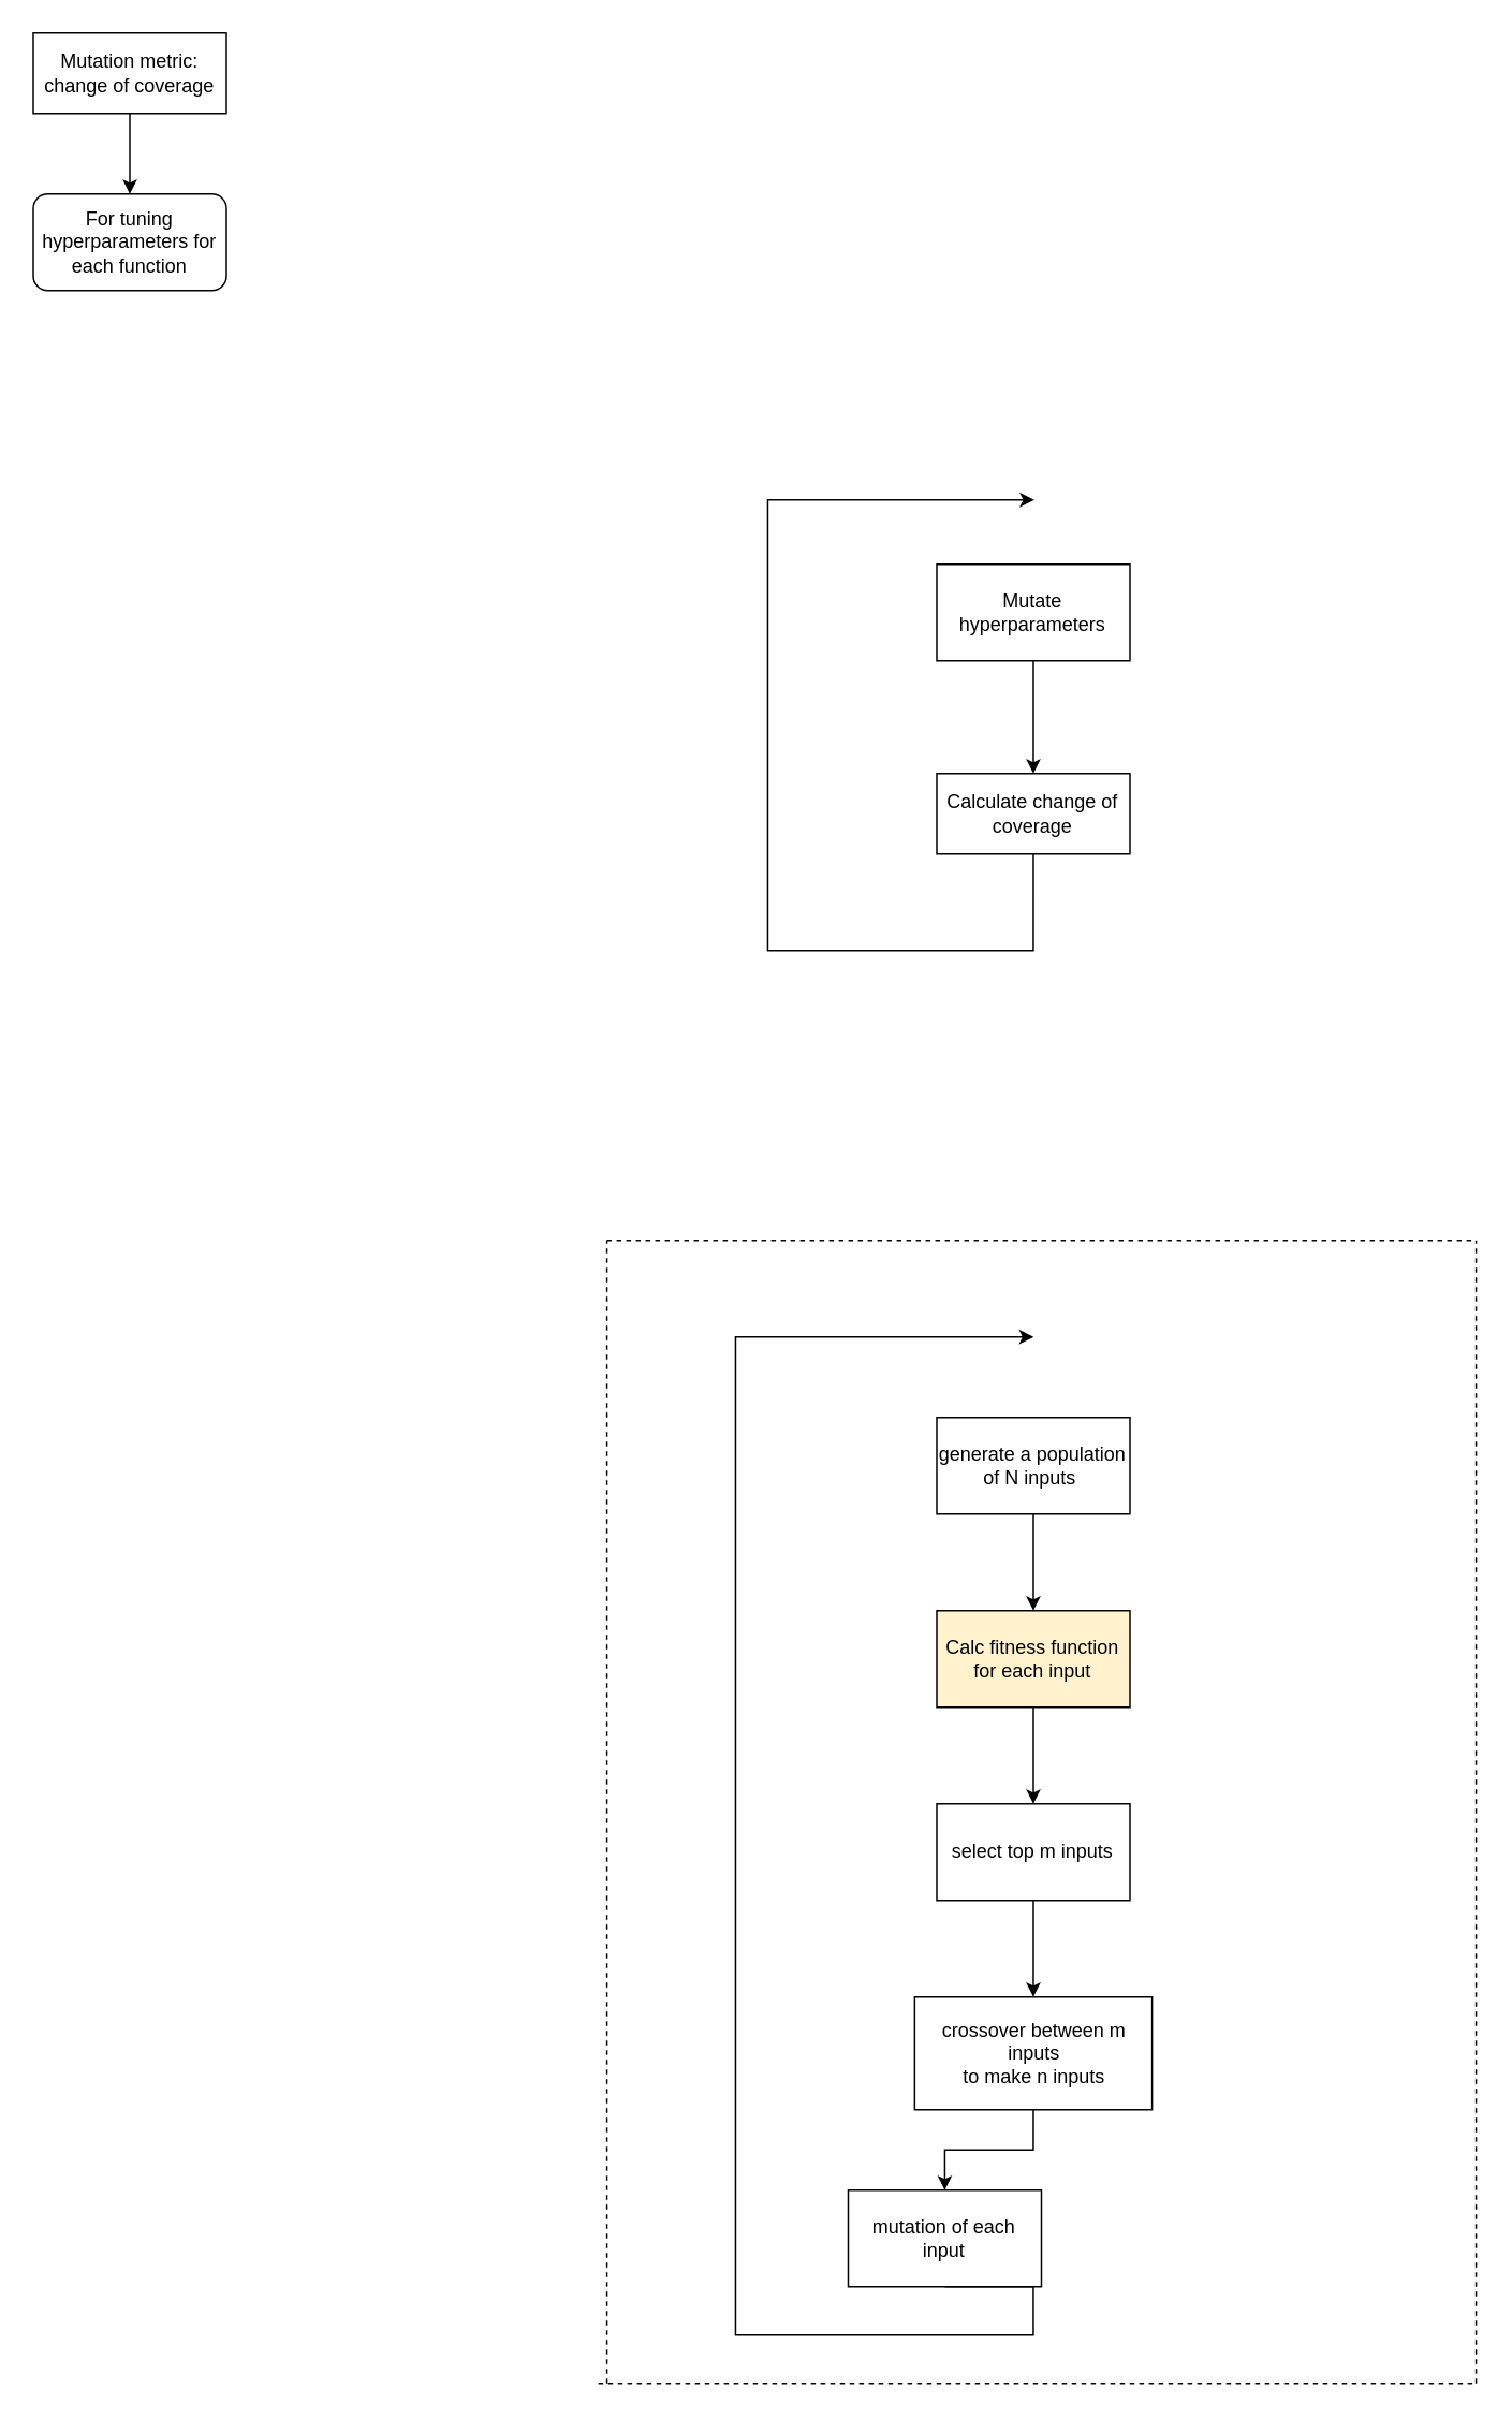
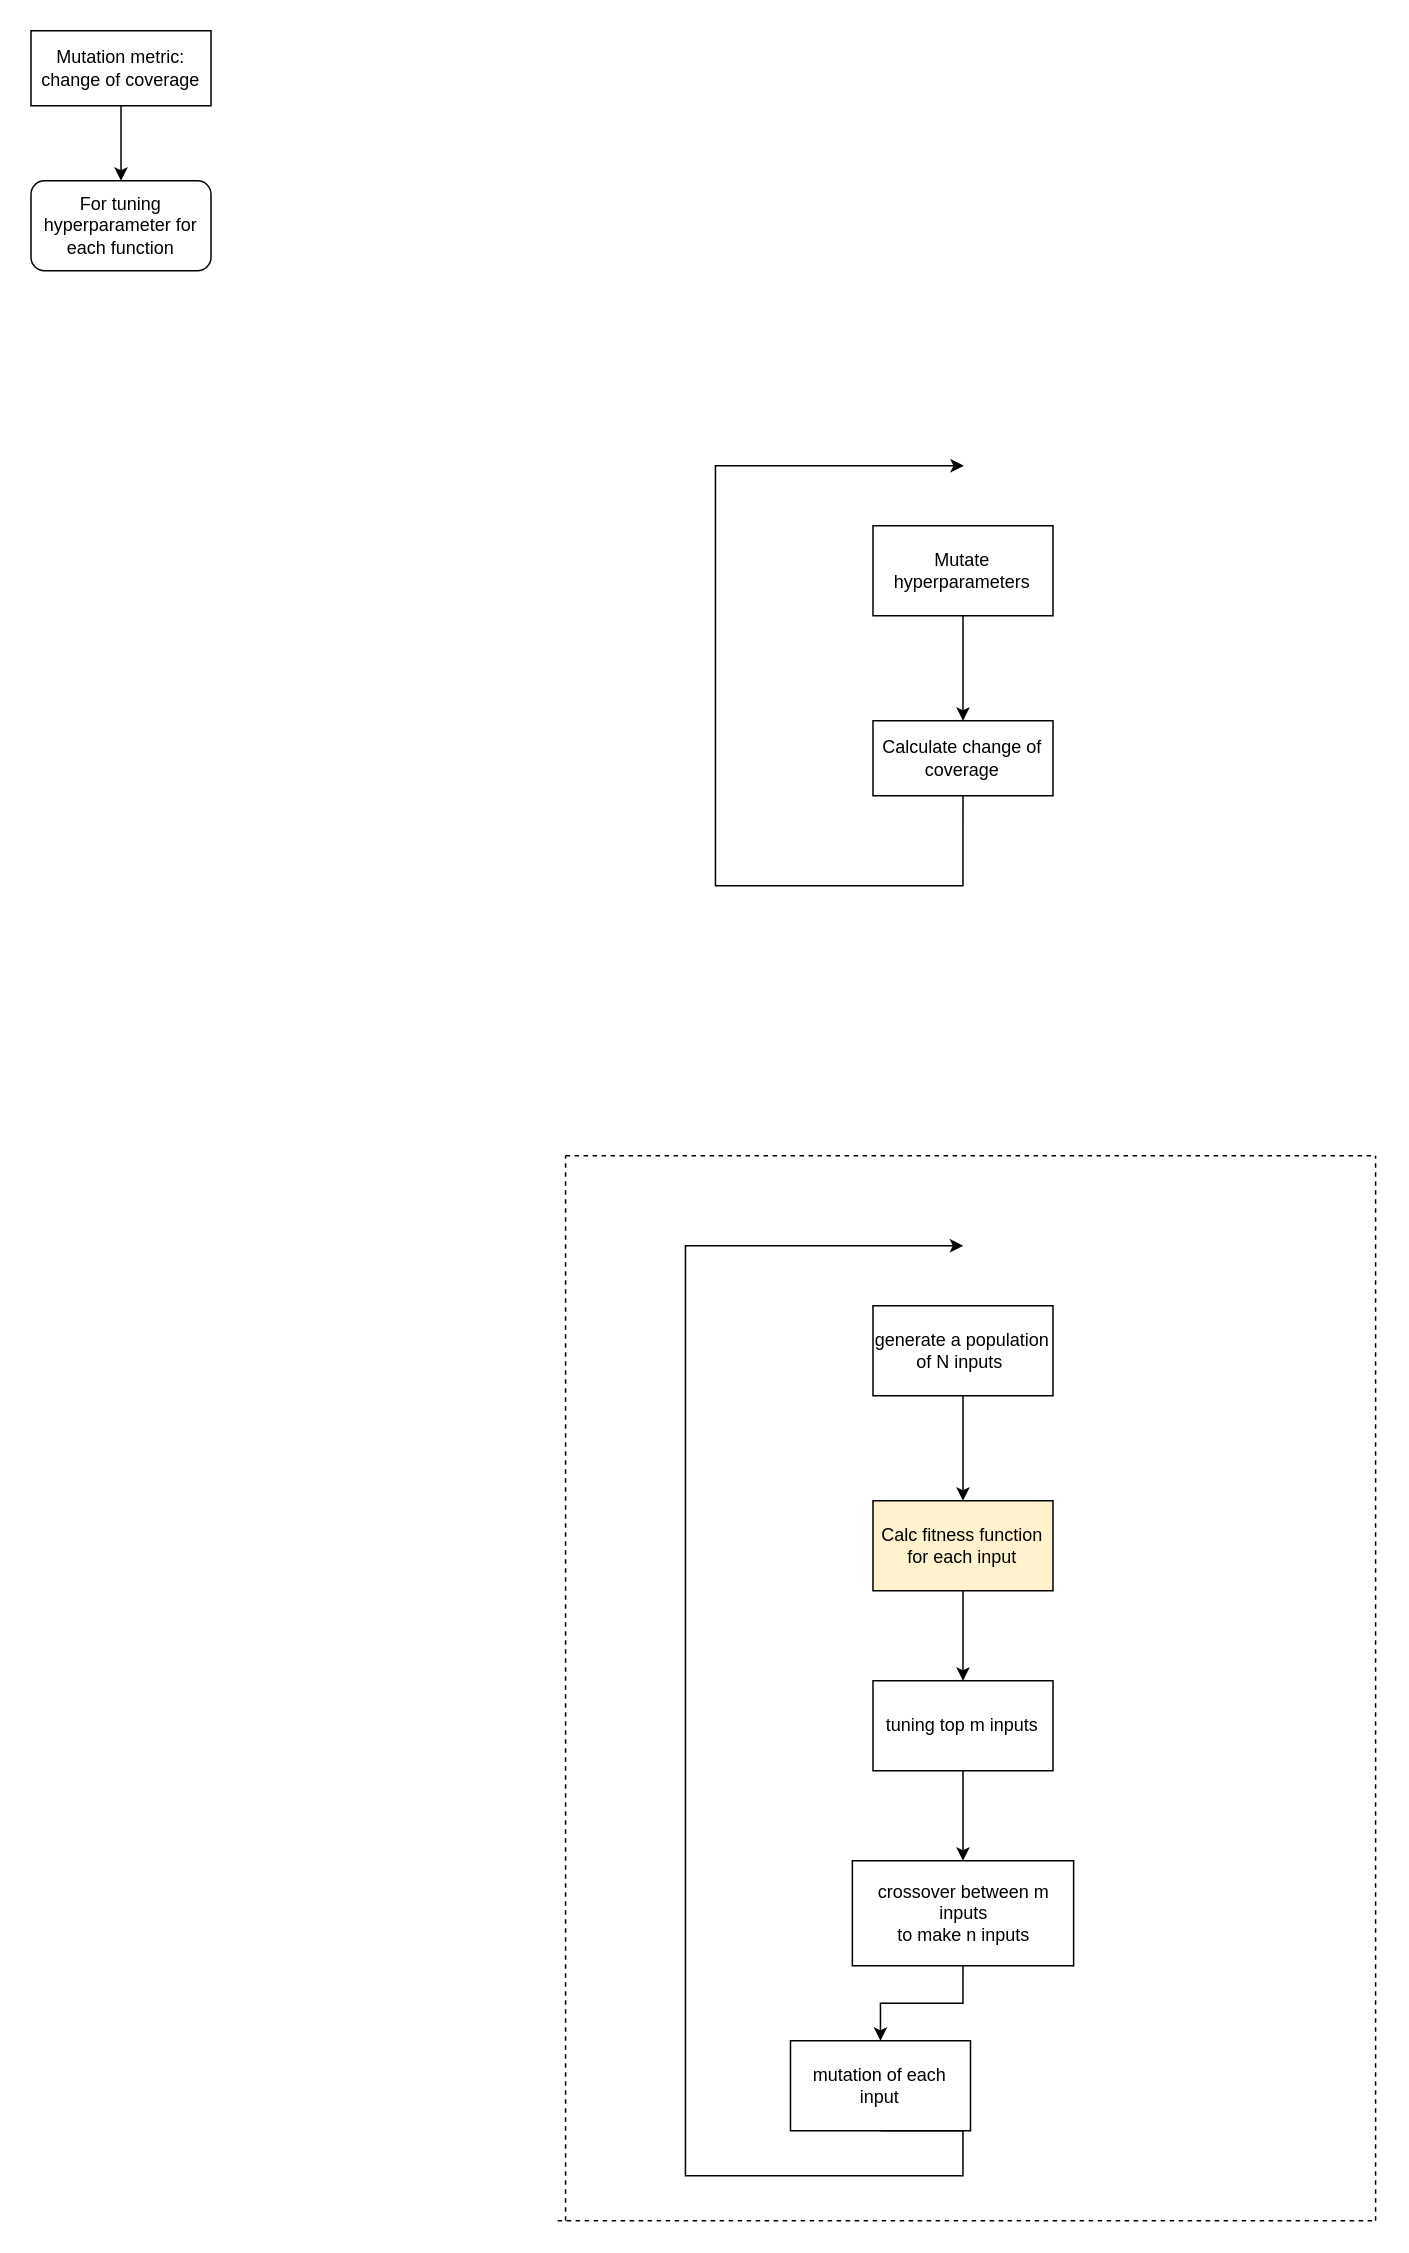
  <mxCell id="0" />
  <mxCell id="1" parent="0" />
  <mxCell id="2" style="edgeStyle=orthogonalEdgeStyle;rounded=0;orthogonalLoop=1;jettySize=auto;html=1;exitX=0.5;exitY=1;exitDx=0;exitDy=0;" parent="1" source="3" target="5" edge="1"><mxGeometry relative="1" as="geometry" /></mxCell>
- <mxCell id="3" value="generate a population of N inputs&amp;nbsp;" style="rounded=0;whiteSpace=wrap;html=1;" parent="1" vertex="1"><mxGeometry x="581.33" y="880" width="120" height="60" as="geometry" /></mxCell>
+ <mxCell id="3" value="generate a population of N inputs&amp;nbsp;" style="rounded=0;whiteSpace=wrap;html=1;" parent="1" vertex="1"><mxGeometry x="581.33" y="870" width="120" height="60" as="geometry" /></mxCell>
  <mxCell id="4" style="edgeStyle=orthogonalEdgeStyle;rounded=0;orthogonalLoop=1;jettySize=auto;html=1;exitX=0.5;exitY=1;exitDx=0;exitDy=0;entryX=0.5;entryY=0;entryDx=0;entryDy=0;" parent="1" source="5" target="7" edge="1"><mxGeometry relative="1" as="geometry" /></mxCell>
  <mxCell id="5" value="Calc fitness function for each input" style="rounded=0;whiteSpace=wrap;html=1;fillColor=#fff2cc;" parent="1" vertex="1"><mxGeometry x="581.33" y="1000" width="120" height="60" as="geometry" /></mxCell>
  <mxCell id="6" style="edgeStyle=orthogonalEdgeStyle;rounded=0;orthogonalLoop=1;jettySize=auto;html=1;exitX=0.5;exitY=1;exitDx=0;exitDy=0;entryX=0.5;entryY=0;entryDx=0;entryDy=0;" parent="1" source="7" target="9" edge="1"><mxGeometry relative="1" as="geometry"><mxPoint x="641.33" y="1230" as="targetPoint" /></mxGeometry></mxCell>
- <mxCell id="7" value="select top m inputs" style="rounded=0;whiteSpace=wrap;html=1;" parent="1" vertex="1"><mxGeometry x="581.33" y="1120" width="120" height="60" as="geometry" /></mxCell>
+ <mxCell id="7" value="tuning top m inputs" style="rounded=0;whiteSpace=wrap;html=1;" parent="1" vertex="1"><mxGeometry x="581.33" y="1120" width="120" height="60" as="geometry" /></mxCell>
  <mxCell id="8" style="edgeStyle=orthogonalEdgeStyle;rounded=0;orthogonalLoop=1;jettySize=auto;html=1;exitX=0.5;exitY=1;exitDx=0;exitDy=0;" parent="1" source="9" target="11" edge="1"><mxGeometry relative="1" as="geometry"><mxPoint x="641.33" y="1330" as="sourcePoint" /></mxGeometry></mxCell>
  <mxCell id="9" value="crossover between m inputs &lt;br&gt;to make n inputs" style="rounded=0;whiteSpace=wrap;html=1;" parent="1" vertex="1"><mxGeometry x="567.58" y="1240" width="147.5" height="70" as="geometry" /></mxCell>
  <mxCell id="10" style="edgeStyle=orthogonalEdgeStyle;rounded=0;orthogonalLoop=1;jettySize=auto;html=1;exitX=0.5;exitY=1;exitDx=0;exitDy=0;" parent="1" source="11" edge="1"><mxGeometry relative="1" as="geometry"><mxPoint x="641.506" y="830" as="targetPoint" /><Array as="points"><mxPoint x="641.33" y="1450" /><mxPoint x="456.33" y="1450" /><mxPoint x="456.33" y="830" /></Array></mxGeometry></mxCell>
  <mxCell id="11" value="mutation of each input" style="rounded=0;whiteSpace=wrap;html=1;" parent="1" vertex="1"><mxGeometry x="526.33" y="1360" width="120" height="60" as="geometry" /></mxCell>
  <mxCell id="12" value="" style="endArrow=none;dashed=1;html=1;rounded=0;" parent="1" edge="1"><mxGeometry width="50" height="50" relative="1" as="geometry"><mxPoint x="376.39" y="770" as="sourcePoint" /><mxPoint x="916.39" y="770" as="targetPoint" /></mxGeometry></mxCell>
  <mxCell id="13" value="" style="endArrow=none;dashed=1;html=1;rounded=0;" parent="1" edge="1"><mxGeometry width="50" height="50" relative="1" as="geometry"><mxPoint x="376.39" y="1480" as="sourcePoint" /><mxPoint x="376.39" y="770" as="targetPoint" /></mxGeometry></mxCell>
  <mxCell id="14" value="" style="endArrow=none;dashed=1;html=1;rounded=0;" parent="1" edge="1"><mxGeometry width="50" height="50" relative="1" as="geometry"><mxPoint x="916.39" y="1480" as="sourcePoint" /><mxPoint x="916.39" y="770" as="targetPoint" /></mxGeometry></mxCell>
  <mxCell id="15" value="" style="endArrow=none;dashed=1;html=1;rounded=0;" parent="1" edge="1"><mxGeometry width="50" height="50" relative="1" as="geometry"><mxPoint x="371.1" y="1480" as="sourcePoint" /><mxPoint x="916.39" y="1480" as="targetPoint" /></mxGeometry></mxCell>
  <mxCell id="16" style="edgeStyle=orthogonalEdgeStyle;rounded=0;orthogonalLoop=1;jettySize=auto;html=1;" parent="1" source="17" target="18" edge="1"><mxGeometry relative="1" as="geometry" /></mxCell>
  <mxCell id="17" value="Mutation metric:&lt;br&gt;change of coverage" style="rounded=0;whiteSpace=wrap;html=1;" parent="1" vertex="1"><mxGeometry x="20" y="20" width="120" height="50" as="geometry" /></mxCell>
- <mxCell id="18" value="For tuning hyperparameters for each function" style="rounded=1;whiteSpace=wrap;html=1;" parent="1" vertex="1"><mxGeometry x="20" y="120" width="120" height="60" as="geometry" /></mxCell>
+ <mxCell id="18" value="For tuning hyperparameter for each function" style="rounded=1;whiteSpace=wrap;html=1;" parent="1" vertex="1"><mxGeometry x="20" y="120" width="120" height="60" as="geometry" /></mxCell>
  <mxCell id="19" style="edgeStyle=orthogonalEdgeStyle;rounded=0;orthogonalLoop=1;jettySize=auto;html=1;exitX=0.5;exitY=1;exitDx=0;exitDy=0;entryX=0.5;entryY=0;entryDx=0;entryDy=0;" edge="1" parent="1" source="20" target="22"><mxGeometry relative="1" as="geometry" /></mxCell>
  <mxCell id="20" value="Mutate hyperparameters" style="rounded=0;whiteSpace=wrap;html=1;" vertex="1" parent="1"><mxGeometry x="581.33" y="350" width="120" height="60" as="geometry" /></mxCell>
  <mxCell id="21" style="edgeStyle=orthogonalEdgeStyle;rounded=0;orthogonalLoop=1;jettySize=auto;html=1;exitX=0.5;exitY=1;exitDx=0;exitDy=0;" edge="1" parent="1" source="22"><mxGeometry relative="1" as="geometry"><mxPoint x="641.901" y="310" as="targetPoint" /><Array as="points"><mxPoint x="641.33" y="590" /><mxPoint x="476.33" y="590" /><mxPoint x="476.33" y="310" /></Array></mxGeometry></mxCell>
  <mxCell id="22" value="Calculate change of coverage" style="rounded=0;whiteSpace=wrap;html=1;" vertex="1" parent="1"><mxGeometry x="581.33" y="480" width="120" height="50" as="geometry" /></mxCell>
